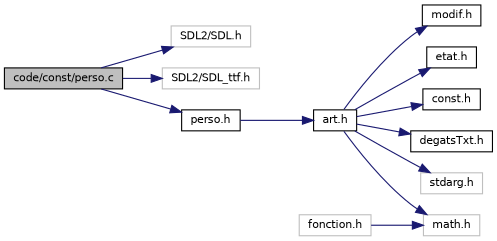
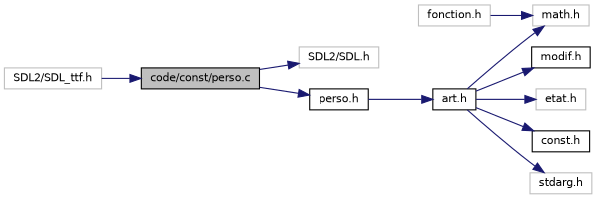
  digraph {
    rankdir=LR
    node [color=black fillcolor=white fontname=Helvetica fontsize=10 shape=record style=filled]
    edge [color=midnightblue fontname=Helvetica fontsize=10 labelfontname=Helvetica labelfontsize=10 style=solid]
    n1 [fillcolor=grey75 fontcolor=black height=0.2 label="code/const/perso.c" width=0.4]
    n2 [color=grey75 height=0.2 label="SDL2/SDL.h" width=0.4]
    n3 [color=grey75 height=0.2 label="SDL2/SDL_ttf.h" width=0.4]
    n4 [height=0.2 label="perso.h" width=0.4]
    n5 [height=0.2 label="art.h" width=0.4]
    n6 [height=0.2 label="modif.h" width=0.4]
-   n7 [height=0.2 label="etat.h" width=0.4]
+   n7 [color=grey75 height=0.2 label="etat.h" width=0.4]
    n8 [height=0.2 label="const.h" width=0.4]
-   n9 [height=0.2 label="degatsTxt.h" width=0.4]
    n10 [color=grey75 height=0.2 label="stdarg.h" width=0.4]
    n11 [color=grey75 height=0.2 label="math.h" width=0.4]
    n12 [color=grey75 height=0.2 label="fonction.h" width=0.4]
    n1 -> n2
-   n1 -> n3
+   n3 -> n1
    n1 -> n4
    n4 -> n5
    n5 -> n6
    n5 -> n7
    n5 -> n8
-   n5 -> n9
    n5 -> n10
    n5 -> n11
    n12 -> n11
  }
